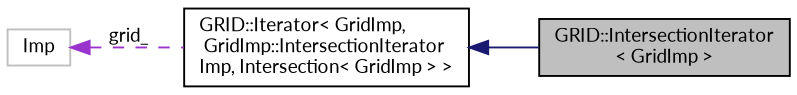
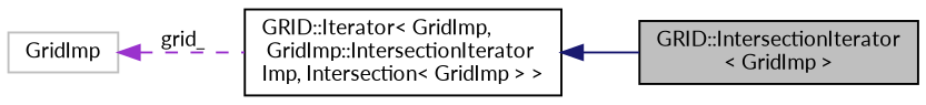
  digraph {
    rankdir=LR
    fontname=Lato
    node [color=black fillcolor=white fontname=Lato fontsize=10 shape=record style=filled]
    edge [dir=back fontname=Lato fontsize=10 labelfontname=Helvetica labelfontsize=10]
    n1 [fillcolor=grey75 fontcolor=black height=0.2 label="GRID::IntersectionIterator\l\< GridImp \>" width=0.4]
    n2 [height=0.2 label="GRID::Iterator\< GridImp,\l GridImp::IntersectionIterator\lImp, Intersection\< GridImp \> \>" width=0.4]
-   n3 [color=grey75 height=0.2 label=Imp width=0.4]
+   n3 [color=grey75 height=0.2 label=GridImp width=0.4]
    n2 -> n1 [color=midnightblue style=solid]
    n3 -> n2 [color=darkorchid3 label=" grid_" style=dashed]
  }
